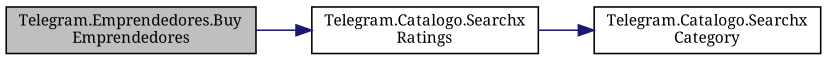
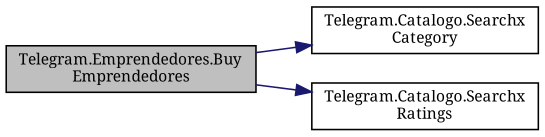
  digraph {
    fontname="Noto Serif"
    rankdir=LR
    node [color=black fillcolor=white fontname="Noto Serif" fontsize=10 shape=record style=filled]
    edge [color=midnightblue fontname="Noto Serif" fontsize=10 labelfontname=Helvetica labelfontsize=10 style=solid]
    n1 [fillcolor=grey75 fontcolor=black height=0.2 label="Telegram.Emprendedores.Buy\lEmprendedores" width=0.4]
    n2 [height=0.2 label="Telegram.Catalogo.Searchx\lCategory" width=0.4]
    n3 [height=0.2 label="Telegram.Catalogo.Searchx\lRatings" width=0.4]
-   n3 -> n2
+   n1 -> n2
    n1 -> n3
  }
